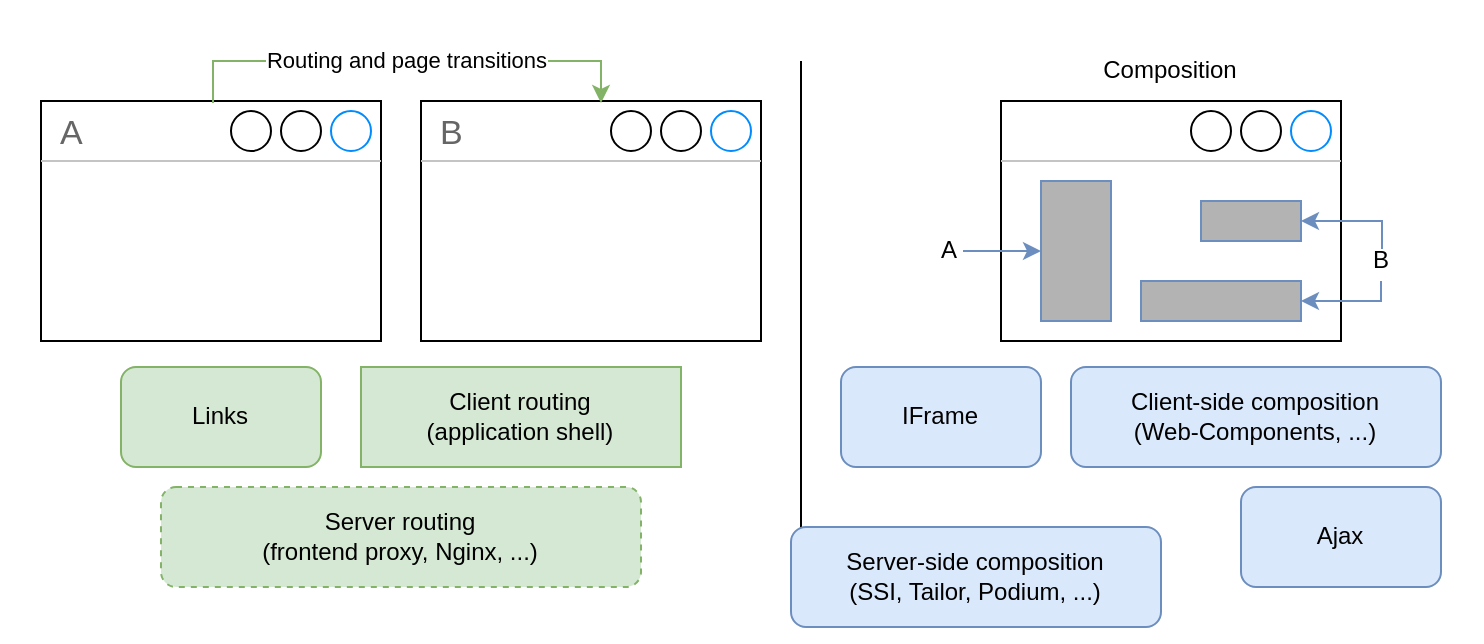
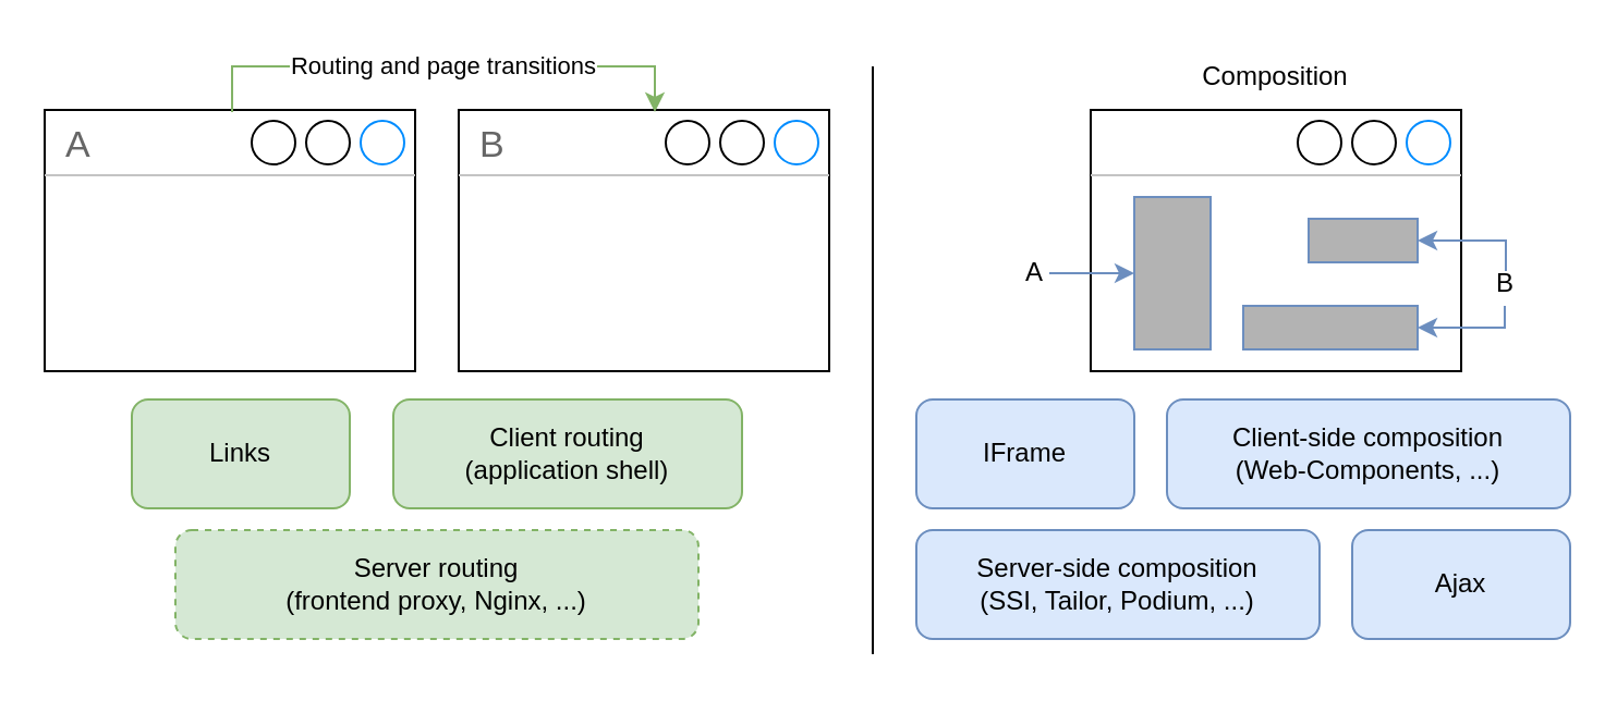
  <mxCell id="0" />
  <mxCell id="1" parent="0" />
  <mxCell id="2" value="A" style="strokeWidth=1;shadow=0;dashed=0;align=center;html=1;shape=mxgraph.mockup.containers.window;align=left;verticalAlign=top;spacingLeft=8;strokeColor2=#008cff;strokeColor3=#c4c4c4;fontColor=#666666;mainText=;fontSize=17;labelBackgroundColor=none;" vertex="1" parent="1"><mxGeometry x="20" y="50" width="170" height="120" as="geometry" /></mxCell>
  <mxCell id="3" value="B" style="strokeWidth=1;shadow=0;dashed=0;align=center;html=1;shape=mxgraph.mockup.containers.window;align=left;verticalAlign=top;spacingLeft=8;strokeColor2=#008cff;strokeColor3=#c4c4c4;fontColor=#666666;mainText=;fontSize=17;labelBackgroundColor=none;" vertex="1" parent="1"><mxGeometry x="210" y="50" width="170" height="120" as="geometry" /></mxCell>
  <mxCell id="4" value="Routing and page transitions" style="edgeStyle=orthogonalEdgeStyle;rounded=0;orthogonalLoop=1;jettySize=auto;html=1;exitX=0.506;exitY=0.008;exitDx=0;exitDy=0;exitPerimeter=0;strokeColor=#82B366;" edge="1" parent="1" source="2"><mxGeometry relative="1" as="geometry"><mxPoint x="300" y="51" as="targetPoint" /><Array as="points"><mxPoint x="106" y="30" /><mxPoint x="300" y="30" /></Array></mxGeometry></mxCell>
  <mxCell id="5" value="Links" style="rounded=1;whiteSpace=wrap;html=1;strokeColor=#82b366;fillColor=#d5e8d4;" vertex="1" parent="1"><mxGeometry x="60" y="183" width="100" height="50" as="geometry" /></mxCell>
- <mxCell id="6" value="Client routing&lt;br&gt;(application shell)" style="whiteSpace=wrap;html=1;strokeColor=#82b366;fillColor=#d5e8d4;rounded=0;" vertex="1" parent="1"><mxGeometry x="180" y="183" width="160" height="50" as="geometry" /></mxCell>
+ <mxCell id="6" value="Client routing&lt;br&gt;(application shell)" style="rounded=1;whiteSpace=wrap;html=1;strokeColor=#82b366;fillColor=#d5e8d4;" vertex="1" parent="1"><mxGeometry x="180" y="183" width="160" height="50" as="geometry" /></mxCell>
  <mxCell id="7" value="Server routing&lt;br&gt;(frontend proxy, Nginx, ...)" style="rounded=1;whiteSpace=wrap;html=1;strokeColor=#82b366;fillColor=#d5e8d4;dashed=1;" vertex="1" parent="1"><mxGeometry x="80" y="243" width="240" height="50" as="geometry" /></mxCell>
  <mxCell id="8" value="" style="endArrow=none;html=1;rounded=0;fontColor=#00994D;strokeColor=#000000;" edge="1" parent="1"><mxGeometry width="50" height="50" relative="1" as="geometry"><mxPoint x="400" y="300" as="sourcePoint" /><mxPoint x="400" y="30" as="targetPoint" /></mxGeometry></mxCell>
  <mxCell id="9" value="" style="strokeWidth=1;shadow=0;dashed=0;align=center;html=1;shape=mxgraph.mockup.containers.window;align=left;verticalAlign=top;spacingLeft=8;strokeColor2=#008cff;strokeColor3=#c4c4c4;fontColor=#666666;mainText=;fontSize=17;labelBackgroundColor=none;" vertex="1" parent="1"><mxGeometry x="500" y="50" width="170" height="120" as="geometry" /></mxCell>
  <mxCell id="10" value="&lt;font color=&quot;#000000&quot;&gt;Composition&lt;/font&gt;" style="text;html=1;strokeColor=none;fillColor=none;align=center;verticalAlign=middle;whiteSpace=wrap;rounded=0;fontColor=#00994D;" vertex="1" parent="1"><mxGeometry x="545" width="80" height="30" as="geometry" y="20" /></mxCell>
  <mxCell id="11" value="" style="rounded=0;whiteSpace=wrap;html=1;fontColor=#3399FF;strokeColor=#6C8EBF;fillColor=#B3B3B3;" vertex="1" parent="1"><mxGeometry x="520" y="90" width="35" height="70" as="geometry" /></mxCell>
  <mxCell id="12" value="" style="rounded=0;whiteSpace=wrap;html=1;fontColor=#3399FF;strokeColor=#6C8EBF;fillColor=#B3B3B3;" vertex="1" parent="1"><mxGeometry x="600" y="100" width="50" height="20" as="geometry" /></mxCell>
  <mxCell id="13" value="" style="rounded=0;whiteSpace=wrap;html=1;fontColor=#3399FF;strokeColor=#6C8EBF;fillColor=#B3B3B3;" vertex="1" parent="1"><mxGeometry x="570" y="140" width="80" height="20" as="geometry" /></mxCell>
  <mxCell id="14" style="edgeStyle=orthogonalEdgeStyle;rounded=0;orthogonalLoop=1;jettySize=auto;html=1;fontColor=#3399FF;strokeColor=#6C8EBF;" edge="1" parent="1" source="15" target="11"><mxGeometry relative="1" as="geometry" /></mxCell>
  <mxCell id="15" value="&lt;font color=&quot;#000000&quot;&gt;A&lt;/font&gt;" style="text;html=1;strokeColor=none;fillColor=none;align=center;verticalAlign=middle;whiteSpace=wrap;rounded=0;fontColor=#3399FF;" vertex="1" parent="1"><mxGeometry x="468" y="115.5" width="13" height="19" as="geometry" /></mxCell>
  <mxCell id="16" style="edgeStyle=orthogonalEdgeStyle;rounded=0;orthogonalLoop=1;jettySize=auto;html=1;entryX=1;entryY=0.5;entryDx=0;entryDy=0;fontColor=#3399FF;strokeColor=#6C8EBF;" edge="1" parent="1" source="18" target="12"><mxGeometry relative="1" as="geometry"><Array as="points"><mxPoint x="690" y="135" /><mxPoint x="690" y="110" /></Array></mxGeometry></mxCell>
  <mxCell id="17" style="edgeStyle=orthogonalEdgeStyle;rounded=0;orthogonalLoop=1;jettySize=auto;html=1;entryX=1;entryY=0.5;entryDx=0;entryDy=0;fontColor=#3399FF;strokeColor=#6C8EBF;" edge="1" parent="1" target="13"><mxGeometry relative="1" as="geometry"><mxPoint x="690" y="140" as="sourcePoint" /><Array as="points"><mxPoint x="670" y="150" /><mxPoint x="670" y="150" /></Array></mxGeometry></mxCell>
  <mxCell id="18" value="&lt;font color=&quot;#000000&quot;&gt;B&lt;/font&gt;" style="text;html=1;strokeColor=none;fillColor=none;align=center;verticalAlign=middle;whiteSpace=wrap;rounded=0;fontColor=#3399FF;" vertex="1" parent="1"><mxGeometry x="683" y="124" width="15" height="12" as="geometry" /></mxCell>
  <mxCell id="19" value="IFrame" style="rounded=1;whiteSpace=wrap;html=1;strokeColor=#6c8ebf;fillColor=#dae8fc;" vertex="1" parent="1"><mxGeometry x="420" y="183" width="100" height="50" as="geometry" /></mxCell>
  <mxCell id="20" value="Client-side composition&lt;br&gt;(Web-Components, ...)" style="rounded=1;whiteSpace=wrap;html=1;strokeColor=#6c8ebf;fillColor=#dae8fc;" vertex="1" parent="1"><mxGeometry x="535" y="183" width="185" height="50" as="geometry" /></mxCell>
- <mxCell id="21" value="Server-side composition&lt;br&gt;(SSI, Tailor, Podium, ...)" style="rounded=1;whiteSpace=wrap;html=1;strokeColor=#6c8ebf;fillColor=#dae8fc;" vertex="1" parent="1"><mxGeometry x="395" y="263" width="185" height="50" as="geometry" /></mxCell>
+ <mxCell id="21" value="Server-side composition&lt;br&gt;(SSI, Tailor, Podium, ...)" style="rounded=1;whiteSpace=wrap;html=1;strokeColor=#6c8ebf;fillColor=#dae8fc;" vertex="1" parent="1"><mxGeometry x="420" y="243" width="185" height="50" as="geometry" /></mxCell>
  <mxCell id="22" value="Ajax" style="rounded=1;whiteSpace=wrap;html=1;strokeColor=#6c8ebf;fillColor=#dae8fc;" vertex="1" parent="1"><mxGeometry x="620" y="243" width="100" height="50" as="geometry" /></mxCell>
